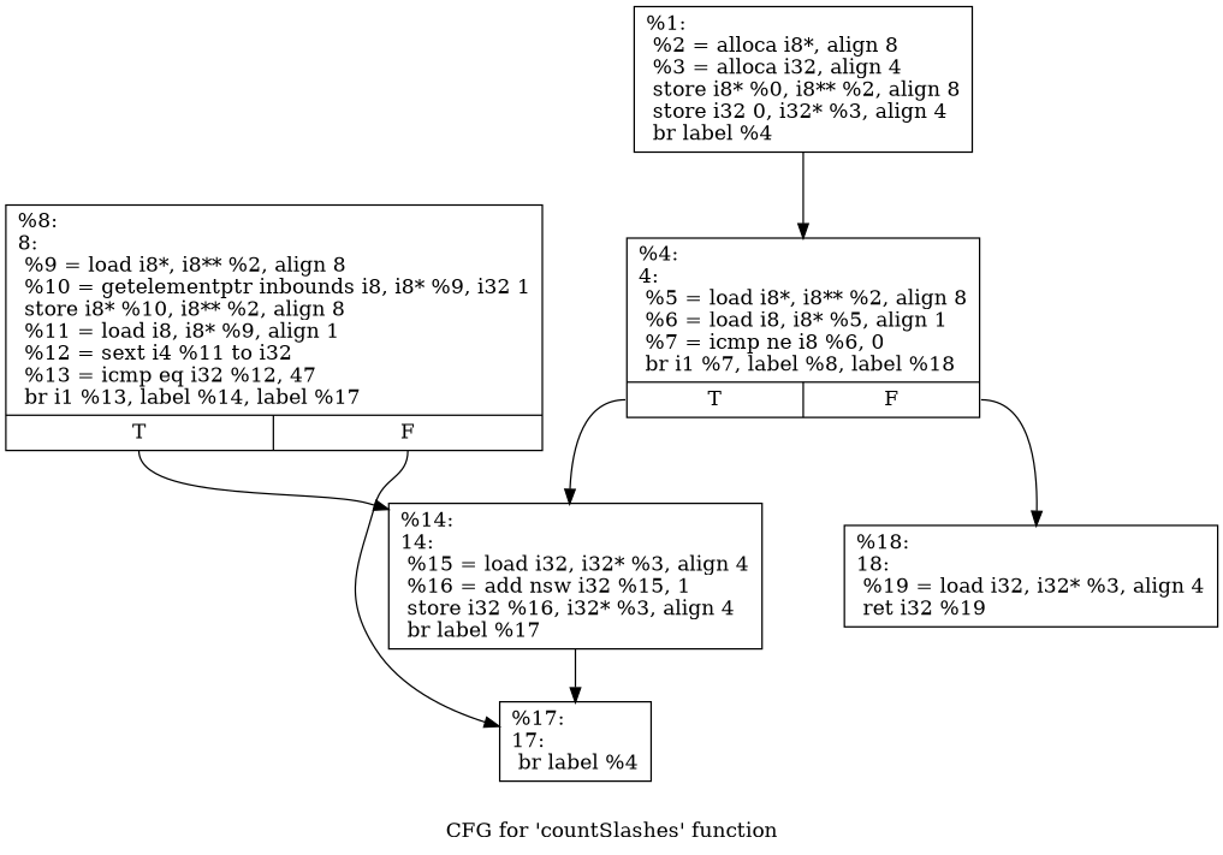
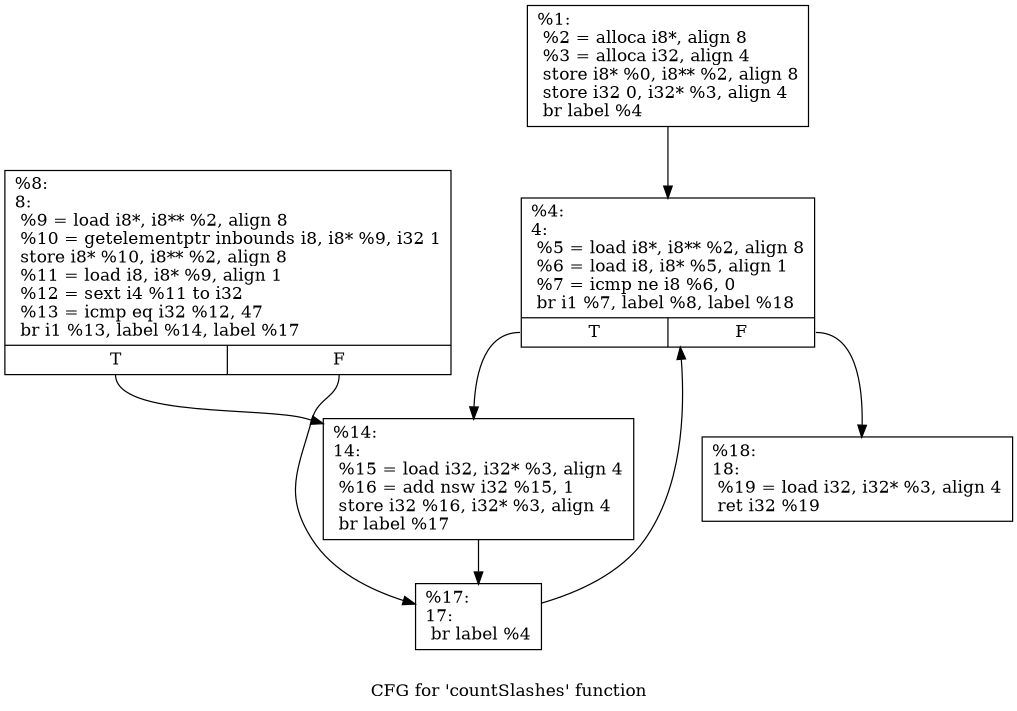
  digraph {
    label="CFG for 'countSlashes' function"
    node [shape=record]
    n1 [label="{%1:\l  %2 = alloca i8*, align 8\l  %3 = alloca i32, align 4\l  store i8* %0, i8** %2, align 8\l  store i32 0, i32* %3, align 4\l  br label %4\l}"]
    n2 [label="{%4:\l4:                                                \l  %5 = load i8*, i8** %2, align 8\l  %6 = load i8, i8* %5, align 1\l  %7 = icmp ne i8 %6, 0\l  br i1 %7, label %8, label %18\l|{<s0>T|<s1>F}}"]
    n3 [label="{%18:\l18:                                               \l  %19 = load i32, i32* %3, align 4\l  ret i32 %19\l}"]
    n4 [label="{%14:\l14:                                               \l  %15 = load i32, i32* %3, align 4\l  %16 = add nsw i32 %15, 1\l  store i32 %16, i32* %3, align 4\l  br label %17\l}"]
    n5 [label="{%8:\l8:                                                \l  %9 = load i8*, i8** %2, align 8\l  %10 = getelementptr inbounds i8, i8* %9, i32 1\l  store i8* %10, i8** %2, align 8\l  %11 = load i8, i8* %9, align 1\l  %12 = sext i4 %11 to i32\l  %13 = icmp eq i32 %12, 47\l  br i1 %13, label %14, label %17\l|{<s0>T|<s1>F}}"]
    n6 [label="{%17:\l17:                                               \l  br label %4\l}"]
    n1 -> n2
    n2 -> n3 [tailport=s1]
    n2 -> n4 [tailport=s0]
    n4 -> n6
    n5 -> n4 [tailport=s0]
    n5 -> n6 [tailport=s1]
+   n6 -> n2
  }
